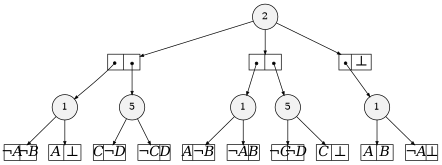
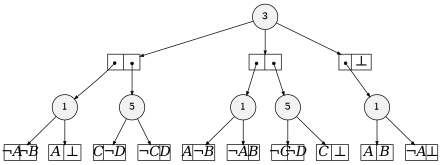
  digraph {
    node [fillcolor=white shape=record style=filled fixedsize=true fontname="Times-Italic" fontsize=20]
    edge [arrowsize=.50]
    n1 [fillcolor=gray95 height=.25 label=5 shape=circle width=.25 fixedsize="" fontname="" fontsize=""]
    n2 [fillcolor=gray95 height=.25 label=5 shape=circle width=.25 fixedsize="" fontname="" fontsize=""]
-   n3 [fillcolor=gray95 height=.25 label=2 shape=circle width=.25 fixedsize="" fontname="" fontsize=""]
+   n3 [fillcolor=gray95 height=.25 label=3 shape=circle width=.25 fixedsize="" fontname="" fontsize=""]
    n4 [fillcolor=gray95 height=.25 label=1 shape=circle width=.25 fixedsize="" fontname="" fontsize=""]
    n5 [fillcolor=gray95 height=.25 label=1 shape=circle width=.25 fixedsize="" fontname="" fontsize=""]
    n6 [fillcolor=gray95 height=.25 label=1 shape=circle width=.25 fixedsize="" fontname="" fontsize=""]
    n7 [height=.30 label="<L>&not;C|<R>&not;D" width=.65]
    n8 [height=.30 label="<L>C|<R>&#8869;" width=.65]
    n9 [height=.30 label="<L>C|<R>&not;D" width=.65]
    n10 [height=.30 label="<L>&not;C|<R>D" width=.65]
    n11 [height=.30 label="<L>|<R>" width=.65]
    n12 [height=.30 label="<L>|<R>" width=.65]
    n13 [height=.30 label="<L>|<R>&#8869;" width=.65]
    n14 [height=.30 label="<L>A|<R>&not;B" width=.65]
    n15 [height=.30 label="<L>&not;A|<R>B" width=.65]
    n16 [height=.30 label="<L>&not;A|<R>&not;B" width=.65]
    n17 [height=.30 label="<L>A|<R>&#8869;" width=.65]
    n18 [height=.30 label="<L>A|<R>B" width=.65]
    n19 [height=.30 label="<L>&not;A|<R>&#8869;" width=.65]
    subgraph sub_1 {
      rank=same
      n1
      n2
    }
    subgraph sub_2 {
      rank=same
      n3
    }
    subgraph sub_3 {
      rank=same
      n4
      n5
      n6
    }
    n1 -> n7
    n1 -> n8
    n2 -> n9
    n2 -> n10
    n3 -> n11
    n3 -> n12
    n3 -> n13
    n4 -> n14
    n4 -> n15
    n5 -> n16
    n5 -> n17
    n6 -> n18
    n6 -> n19
    n11 -> n2 [arrowtail=dot dir=both tailclip=false tailport="R:c"]
    n11 -> n5 [arrowtail=dot dir=both tailclip=false tailport="L:c"]
    n12 -> n1 [arrowtail=dot dir=both tailclip=false tailport="R:c"]
    n12 -> n4 [arrowtail=dot dir=both tailclip=false tailport="L:c"]
    n13 -> n6 [arrowtail=dot dir=both tailclip=false tailport="L:c"]
  }
